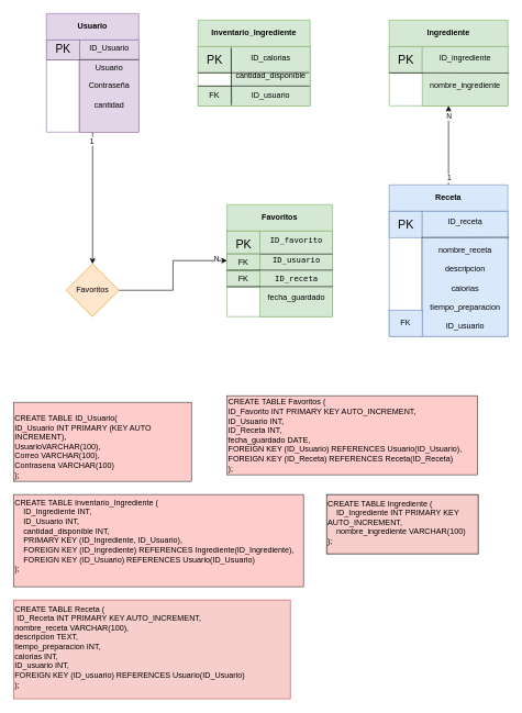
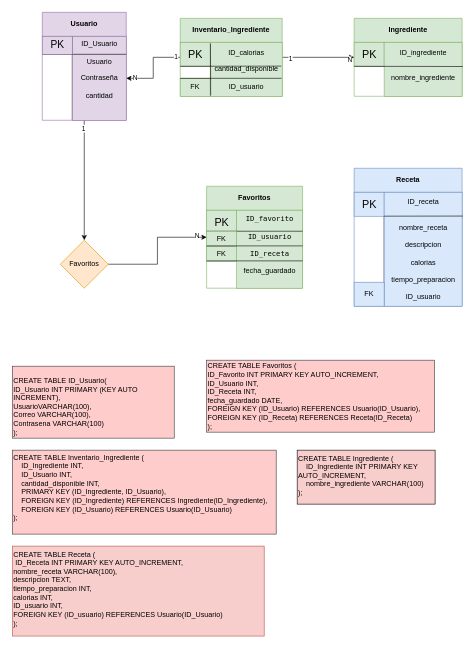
  <mxCell id="0" />
  <mxCell id="1" parent="0" />
  <mxCell id="2" value="Favoritos" style="swimlane;whiteSpace=wrap;html=1;startSize=40;align=center;fillColor=#d5e8d4;strokeColor=#82b366;" parent="1" vertex="1"><mxGeometry x="344" y="310" width="160" height="170" as="geometry"><mxRectangle x="340" y="415" width="50" height="30" as="alternateBounds" /></mxGeometry></mxCell>
  <mxCell id="3" value="PK" style="text;html=1;align=center;verticalAlign=middle;resizable=0;points=[];autosize=1;strokeColor=#82b366;fillColor=#d5e8d4;fontSize=18;" parent="2" vertex="1"><mxGeometry y="40" width="50" height="40" as="geometry" /></mxCell>
  <mxCell id="4" value="" style="endArrow=none;html=1;rounded=0;entryX=1.008;entryY=0.056;entryDx=0;entryDy=0;exitX=0.095;exitY=0.992;exitDx=0;exitDy=0;fontSize=12;entryPerimeter=0;exitPerimeter=0;" parent="2" source="5" edge="1"><mxGeometry width="50" height="50" relative="1" as="geometry"><mxPoint x="60" y="200" as="sourcePoint" /><mxPoint x="60.4" y="42.24" as="targetPoint" /></mxGeometry></mxCell>
  <mxCell id="5" value="&lt;code&gt;ID_favorito&lt;/code&gt;&lt;br&gt;&lt;div&gt;&lt;br&gt;&lt;/div&gt;&lt;div&gt;&lt;code&gt;ID_usuario&lt;/code&gt;&lt;br&gt;&lt;/div&gt;&lt;div&gt;&lt;br&gt;&lt;/div&gt;&lt;div&gt;&lt;code&gt;ID_receta&lt;/code&gt;&lt;br&gt;&lt;/div&gt;&lt;div&gt;&lt;br&gt;&lt;/div&gt;&lt;div&gt;fecha_guardado&lt;br&gt;&lt;/div&gt;&lt;div&gt;&lt;br&gt;&lt;/div&gt;" style="text;html=1;align=center;verticalAlign=middle;resizable=0;points=[];autosize=1;strokeColor=#82b366;fillColor=#d5e8d4;" parent="2" vertex="1"><mxGeometry x="50" y="40" width="110" height="130" as="geometry" /></mxCell>
  <mxCell id="6" value="" style="endArrow=none;html=1;rounded=0;exitX=0;exitY=0;exitDx=0;exitDy=0;" parent="2" source="7" edge="1"><mxGeometry width="50" height="50" relative="1" as="geometry"><mxPoint y="70" as="sourcePoint" /><mxPoint x="160" y="75" as="targetPoint" /><Array as="points"><mxPoint x="80" y="75" /></Array></mxGeometry></mxCell>
  <mxCell id="7" value="FK" style="rounded=0;whiteSpace=wrap;html=1;fillColor=#d5e8d4;strokeColor=#82b366;" parent="2" vertex="1"><mxGeometry y="75" width="50" height="25" as="geometry" /></mxCell>
  <mxCell id="8" value="FK" style="rounded=0;whiteSpace=wrap;html=1;fillColor=#d5e8d4;strokeColor=#82b366;" parent="2" vertex="1"><mxGeometry y="100" width="50" height="25" as="geometry" /></mxCell>
  <mxCell id="9" value="" style="endArrow=none;html=1;rounded=0;exitX=0;exitY=0;exitDx=0;exitDy=0;" parent="2" edge="1"><mxGeometry width="50" height="50" relative="1" as="geometry"><mxPoint y="99.43" as="sourcePoint" /><mxPoint x="160" y="99.43" as="targetPoint" /><Array as="points"><mxPoint x="80" y="99.43" /></Array></mxGeometry></mxCell>
  <mxCell id="10" value="" style="endArrow=none;html=1;rounded=0;exitX=0;exitY=0;exitDx=0;exitDy=0;" parent="2" edge="1"><mxGeometry width="50" height="50" relative="1" as="geometry"><mxPoint y="124.43" as="sourcePoint" /><mxPoint x="160" y="124.43" as="targetPoint" /><Array as="points"><mxPoint x="80" y="124.43" /></Array></mxGeometry></mxCell>
  <mxCell id="11" value="" style="edgeStyle=orthogonalEdgeStyle;rounded=0;orthogonalLoop=1;jettySize=auto;html=1;" parent="1" source="13" target="26" edge="1"><mxGeometry relative="1" as="geometry" /></mxCell>
  <mxCell id="12" value="1" style="edgeLabel;html=1;align=center;verticalAlign=middle;resizable=0;points=[];" parent="11" vertex="1" connectable="0"><mxGeometry x="-0.873" y="-2" relative="1" as="geometry"><mxPoint as="offset" /></mxGeometry></mxCell>
  <mxCell id="13" value="Usuario" style="swimlane;whiteSpace=wrap;html=1;startSize=40;fillColor=#e1d5e7;strokeColor=#9673a6;align=center;" parent="1" vertex="1"><mxGeometry x="70" y="20" width="140" height="180" as="geometry"><mxRectangle x="310" y="140" width="50" height="30" as="alternateBounds" /></mxGeometry></mxCell>
  <mxCell id="14" value="" style="endArrow=none;html=1;rounded=0;fontSize=12;" parent="13" edge="1"><mxGeometry width="50" height="50" relative="1" as="geometry"><mxPoint x="50" y="180" as="sourcePoint" /><mxPoint x="50" y="40" as="targetPoint" /></mxGeometry></mxCell>
  <mxCell id="15" value="ID_Usuario&lt;div&gt;&lt;br&gt;&lt;div&gt;Usuario&lt;/div&gt;&lt;div&gt;&lt;br&gt;&lt;/div&gt;&lt;div&gt;Contraseña&lt;/div&gt;&lt;div&gt;&lt;br&gt;&lt;/div&gt;&lt;div&gt;cantidad&lt;/div&gt;&lt;/div&gt;&lt;div&gt;&lt;br&gt;&lt;/div&gt;&lt;div&gt;&lt;br&gt;&lt;/div&gt;" style="text;html=1;align=center;verticalAlign=middle;resizable=0;points=[];autosize=1;strokeColor=#9673a6;fillColor=#e1d5e7;" parent="13" vertex="1"><mxGeometry x="50" y="40" width="90" height="140" as="geometry" /></mxCell>
  <mxCell id="16" value="" style="endArrow=none;html=1;rounded=0;" parent="13" edge="1"><mxGeometry width="50" height="50" relative="1" as="geometry"><mxPoint y="70" as="sourcePoint" /><mxPoint x="140" y="70" as="targetPoint" /></mxGeometry></mxCell>
  <mxCell id="17" value="PK" style="text;html=1;align=center;verticalAlign=middle;resizable=0;points=[];autosize=1;strokeColor=#9673a6;fillColor=#e1d5e7;fontSize=17;" parent="13" vertex="1"><mxGeometry y="40" width="50" height="30" as="geometry" /></mxCell>
  <mxCell id="18" value="&lt;div&gt;&lt;div&gt;&lt;br&gt;&lt;/div&gt;&lt;/div&gt;&lt;div&gt;&lt;br&gt;&lt;/div&gt;&lt;div&gt;&lt;br&gt;&lt;/div&gt;&lt;div&gt;&lt;br&gt;&lt;/div&gt;&lt;div&gt;&lt;br&gt;&lt;/div&gt;&lt;div&gt;&lt;span style=&quot;background-color: initial;&quot; class=&quot;hljs-keyword&quot;&gt;CREATE&lt;/span&gt;&lt;span style=&quot;background-color: initial;&quot;&gt;&amp;nbsp;&lt;/span&gt;&lt;span style=&quot;background-color: initial;&quot; class=&quot;hljs-keyword&quot;&gt;TABLE&amp;nbsp;&lt;/span&gt;ID_Usuario(&lt;br&gt;ID_Usuario&amp;nbsp;&lt;span class=&quot;hljs-type&quot;&gt;INT&lt;/span&gt;&amp;nbsp;&lt;span class=&quot;hljs-keyword&quot;&gt;PRIMARY&lt;/span&gt;&amp;nbsp;(KEY AUTO INCREMENT),&lt;div&gt;&lt;div&gt;Usuario&lt;span style=&quot;background-color: initial;&quot; class=&quot;hljs-type&quot;&gt;VARCHAR&lt;/span&gt;&lt;span style=&quot;background-color: initial;&quot;&gt;(100),&lt;/span&gt;&lt;/div&gt;&lt;div&gt;&lt;div&gt;Correo&amp;nbsp;&lt;span style=&quot;background-color: initial;&quot;&gt;VARCHAR&lt;/span&gt;&lt;span style=&quot;background-color: initial;&quot;&gt;(100),&amp;nbsp;&lt;/span&gt;&lt;/div&gt;&lt;/div&gt;Contrasena&amp;nbsp;&lt;span class=&quot;hljs-type&quot;&gt;VARCHAR&lt;/span&gt;(100)&amp;nbsp;&lt;div&gt;);&lt;/div&gt;&lt;div&gt;&lt;br&gt;&lt;/div&gt;&lt;div&gt;&lt;br&gt;&lt;/div&gt;&lt;/div&gt;&lt;div&gt;&lt;br&gt;&lt;/div&gt;&lt;div&gt;&lt;br style=&quot;text-align: center; text-wrap: nowrap;&quot;&gt;&lt;/div&gt;&lt;/div&gt;" style="text;html=1;align=left;verticalAlign=middle;whiteSpace=wrap;rounded=0;fillColor=#ffcccc;strokeColor=#36393d;" parent="1" vertex="1"><mxGeometry x="20" y="610" width="270" height="120" as="geometry" /></mxCell>
  <mxCell id="19" value="&lt;div&gt;CREATE TABLE Ingrediente (&lt;/div&gt;&lt;div&gt;&amp;nbsp; &amp;nbsp; ID_Ingrediente INT PRIMARY KEY AUTO_INCREMENT,&lt;/div&gt;&lt;div&gt;&amp;nbsp; &amp;nbsp; nombre_ingrediente VARCHAR(100)&lt;/div&gt;&lt;div&gt;);&lt;/div&gt;&lt;div&gt;&lt;br&gt;&lt;/div&gt;" style="text;whiteSpace=wrap;html=1;fillColor=#f8cecc;strokeColor=#000000;" parent="1" vertex="1"><mxGeometry x="495" y="750" width="230" height="90" as="geometry" /></mxCell>
  <mxCell id="20" value="&lt;span class=&quot;hljs-keyword&quot;&gt;CREATE&lt;/span&gt; &lt;span class=&quot;hljs-keyword&quot;&gt;TABLE&lt;/span&gt; Receta (&lt;div&gt;&amp;nbsp;ID_Receta &lt;span class=&quot;hljs-type&quot;&gt;INT&lt;/span&gt; &lt;span class=&quot;hljs-keyword&quot;&gt;PRIMARY&lt;/span&gt; KEY AUTO_INCREMENT,&lt;br/&gt;    nombre_receta &lt;span class=&quot;hljs-type&quot;&gt;VARCHAR&lt;/span&gt;(&lt;span class=&quot;hljs-number&quot;&gt;100&lt;/span&gt;),&lt;br/&gt;    descripcion TEXT,&lt;br/&gt;    tiempo_preparacion &lt;span class=&quot;hljs-type&quot;&gt;INT&lt;/span&gt;,&lt;br/&gt;    calorias &lt;span class=&quot;hljs-type&quot;&gt;INT&lt;/span&gt;,&lt;br/&gt;    ID_usuario &lt;span class=&quot;hljs-type&quot;&gt;INT&lt;/span&gt;,&lt;br/&gt;    &lt;span class=&quot;hljs-keyword&quot;&gt;FOREIGN&lt;/span&gt; KEY (ID_usuario) &lt;span class=&quot;hljs-keyword&quot;&gt;REFERENCES&lt;/span&gt; Usuario(ID_Usuario)&lt;br/&gt;);&lt;/div&gt;" style="text;whiteSpace=wrap;html=1;fillColor=#f8cecc;strokeColor=#b85450;" parent="1" vertex="1"><mxGeometry x="20" y="910" width="420" height="150" as="geometry" /></mxCell>
  <mxCell id="21" value="Ingrediente" style="swimlane;whiteSpace=wrap;html=1;startSize=40;align=center;fillColor=#d5e8d4;strokeColor=#82b366;" parent="1" vertex="1"><mxGeometry x="590" y="30" width="180" height="130" as="geometry"><mxRectangle x="610" y="110" width="80" height="30" as="alternateBounds" /></mxGeometry></mxCell>
  <mxCell id="22" value="PK" style="text;html=1;align=center;verticalAlign=middle;resizable=0;points=[];autosize=1;strokeColor=#82b366;fillColor=#d5e8d4;fontSize=18;" parent="21" vertex="1"><mxGeometry y="40" width="50" height="40" as="geometry" /></mxCell>
  <mxCell id="23" value="&lt;div&gt;&lt;br&gt;&lt;/div&gt;&lt;div&gt;&lt;br&gt;&lt;/div&gt;&lt;div&gt;&lt;br&gt;&lt;/div&gt;&lt;div&gt;&lt;br&gt;&lt;/div&gt;&lt;div&gt;&lt;br&gt;&lt;/div&gt;ID_ingrediente&lt;div&gt;&lt;br&gt;&lt;div&gt;&lt;br&gt;&lt;/div&gt;&lt;div&gt;nombre_ingrediente&lt;/div&gt;&lt;div&gt;&lt;br&gt;&lt;/div&gt;&lt;div&gt;&lt;br&gt;&lt;/div&gt;&lt;div&gt;&lt;br&gt;&lt;/div&gt;&lt;div&gt;&amp;nbsp;&lt;/div&gt;&lt;div&gt;&lt;br&gt;&lt;/div&gt;&lt;div&gt;&amp;nbsp;&lt;/div&gt;&lt;/div&gt;" style="text;html=1;align=center;verticalAlign=middle;resizable=1;points=[];autosize=1;strokeColor=#82b366;fillColor=#d5e8d4;rotation=0;movable=1;rotatable=1;deletable=1;editable=1;locked=0;connectable=1;" parent="21" vertex="1"><mxGeometry x="50" y="40" width="130" height="90" as="geometry" /></mxCell>
  <mxCell id="24" value="" style="endArrow=none;html=1;rounded=0;entryX=1.009;entryY=0.448;entryDx=0;entryDy=0;entryPerimeter=0;" parent="21" target="23" edge="1"><mxGeometry width="50" height="50" relative="1" as="geometry"><mxPoint y="80" as="sourcePoint" /><mxPoint x="140" y="80" as="targetPoint" /></mxGeometry></mxCell>
  <mxCell id="25" style="edgeStyle=orthogonalEdgeStyle;rounded=0;orthogonalLoop=1;jettySize=auto;html=1;entryX=0;entryY=0.5;entryDx=0;entryDy=0;" parent="1" source="26" edge="1" target="2"><mxGeometry relative="1" as="geometry"><mxPoint x="350" y="440" as="targetPoint" /></mxGeometry></mxCell>
  <mxCell id="26" value="Favoritos" style="rhombus;whiteSpace=wrap;html=1;fillColor=#ffe6cc;strokeColor=#d79b00;" parent="1" vertex="1"><mxGeometry x="100" y="400" width="80" height="80" as="geometry" /></mxCell>
  <mxCell id="27" value="N" style="edgeLabel;html=1;align=center;verticalAlign=middle;resizable=0;points=[];" parent="1" vertex="1" connectable="0"><mxGeometry x="609.997" y="70" as="geometry"><mxPoint x="-282" y="321" as="offset" /></mxGeometry></mxCell>
+ <mxCell id="28" value="" style="edgeStyle=orthogonalEdgeStyle;rounded=0;orthogonalLoop=1;jettySize=auto;html=1;entryX=0;entryY=0.5;entryDx=0;entryDy=0;" edge="1" parent="1" source="34" target="21"><mxGeometry relative="1" as="geometry"><mxPoint x="610" y="70" as="targetPoint" /></mxGeometry></mxCell>
+ <mxCell id="29" value="1" style="edgeLabel;html=1;align=center;verticalAlign=middle;resizable=0;points=[];" vertex="1" connectable="0" parent="28"><mxGeometry x="-0.771" y="-1" relative="1" as="geometry"><mxPoint x="-1" as="offset" /></mxGeometry></mxCell>
+ <mxCell id="30" value="N" style="edgeLabel;html=1;align=center;verticalAlign=middle;resizable=0;points=[];" vertex="1" connectable="0" parent="28"><mxGeometry x="0.686" relative="1" as="geometry"><mxPoint x="11" y="4" as="offset" /></mxGeometry></mxCell>
+ <mxCell id="31" value="" style="edgeStyle=orthogonalEdgeStyle;rounded=0;orthogonalLoop=1;jettySize=auto;html=1;" edge="1" parent="1" source="34" target="15"><mxGeometry relative="1" as="geometry" /></mxCell>
+ <mxCell id="32" value="1" style="edgeLabel;html=1;align=center;verticalAlign=middle;resizable=0;points=[];" vertex="1" connectable="0" parent="31"><mxGeometry x="-0.868" y="-1" relative="1" as="geometry"><mxPoint as="offset" /></mxGeometry></mxCell>
+ <mxCell id="33" value="N" style="edgeLabel;html=1;align=center;verticalAlign=middle;resizable=0;points=[];" vertex="1" connectable="0" parent="31"><mxGeometry x="0.781" y="-2" relative="1" as="geometry"><mxPoint as="offset" /></mxGeometry></mxCell>
  <mxCell id="34" value="Inventario_Ingrediente" style="swimlane;whiteSpace=wrap;html=1;startSize=40;align=center;fillColor=#d5e8d4;strokeColor=#82b366;" parent="1" vertex="1"><mxGeometry x="300" y="30" width="170" height="130" as="geometry"><mxRectangle x="320" y="155" width="140" height="30" as="alternateBounds" /></mxGeometry></mxCell>
  <mxCell id="35" value="PK" style="text;html=1;align=center;verticalAlign=middle;resizable=0;points=[];autosize=1;strokeColor=#82b366;fillColor=#d5e8d4;fontSize=18;" parent="34" vertex="1"><mxGeometry y="40" width="50" height="40" as="geometry" /></mxCell>
  <mxCell id="36" value="FK" style="rounded=0;whiteSpace=wrap;html=1;fillColor=#d5e8d4;strokeColor=#82b366;" parent="34" vertex="1"><mxGeometry y="100" width="50" height="30" as="geometry" /></mxCell>
  <mxCell id="37" value="&lt;div&gt;&lt;br&gt;&lt;/div&gt;&lt;div&gt;&lt;br&gt;&lt;/div&gt;&lt;div&gt;&lt;br&gt;&lt;/div&gt;&lt;div&gt;&lt;br&gt;&lt;/div&gt;ID_calorias&lt;div&gt;&lt;div&gt;&lt;br&gt;&lt;/div&gt;&lt;div&gt;cantidad_disponible&lt;/div&gt;&lt;div&gt;&lt;br&gt;&lt;/div&gt;&lt;div&gt;ID_usuario&lt;/div&gt;&lt;div&gt;&lt;br&gt;&lt;/div&gt;&lt;div&gt;&lt;br&gt;&lt;/div&gt;&lt;div&gt;&lt;br&gt;&lt;/div&gt;&lt;div&gt;&lt;br&gt;&lt;/div&gt;&lt;/div&gt;" style="text;html=1;align=center;verticalAlign=middle;resizable=1;points=[];autosize=1;strokeColor=#82b366;fillColor=#d5e8d4;movable=1;rotatable=1;deletable=1;editable=1;locked=0;connectable=1;rounded=0;" parent="34" vertex="1"><mxGeometry x="50" y="40" width="120" height="90" as="geometry" /></mxCell>
  <mxCell id="38" value="" style="endArrow=none;html=1;rounded=0;entryX=1.008;entryY=0.056;entryDx=0;entryDy=0;exitX=0.006;exitY=0.985;exitDx=0;exitDy=0;fontSize=12;entryPerimeter=0;exitPerimeter=0;" parent="34" source="37" target="35" edge="1"><mxGeometry width="50" height="50" relative="1" as="geometry"><mxPoint x="50" y="200" as="sourcePoint" /><mxPoint x="50" as="targetPoint" /></mxGeometry></mxCell>
  <mxCell id="39" value="" style="endArrow=none;html=1;rounded=0;entryX=0.988;entryY=0.441;entryDx=0;entryDy=0;entryPerimeter=0;" parent="34" target="37" edge="1"><mxGeometry width="50" height="50" relative="1" as="geometry"><mxPoint y="80" as="sourcePoint" /><mxPoint x="140" y="80" as="targetPoint" /></mxGeometry></mxCell>
  <mxCell id="40" value="" style="endArrow=none;html=1;rounded=0;entryX=0.988;entryY=0.441;entryDx=0;entryDy=0;entryPerimeter=0;" parent="34" edge="1"><mxGeometry width="50" height="50" relative="1" as="geometry"><mxPoint y="100" as="sourcePoint" /><mxPoint x="169" y="100" as="targetPoint" /></mxGeometry></mxCell>
- <mxCell id="41" value="" style="edgeStyle=orthogonalEdgeStyle;rounded=0;orthogonalLoop=1;jettySize=auto;html=1;entryX=0.5;entryY=1;entryDx=0;entryDy=0;" edge="1" parent="1" source="44" target="21"><mxGeometry relative="1" as="geometry"><mxPoint x="760" y="260" as="targetPoint" /></mxGeometry></mxCell>
- <mxCell id="42" value="1" style="edgeLabel;html=1;align=center;verticalAlign=middle;resizable=0;points=[];" vertex="1" connectable="0" parent="41"><mxGeometry x="-0.825" relative="1" as="geometry"><mxPoint as="offset" /></mxGeometry></mxCell>
- <mxCell id="43" value="N" style="edgeLabel;html=1;align=center;verticalAlign=middle;resizable=0;points=[];" vertex="1" connectable="0" parent="41"><mxGeometry x="0.755" relative="1" as="geometry"><mxPoint as="offset" /></mxGeometry></mxCell>
  <mxCell id="44" value="Receta" style="swimlane;whiteSpace=wrap;html=1;startSize=40;align=center;fillColor=#dae8fc;strokeColor=#6c8ebf;" parent="1" vertex="1"><mxGeometry x="590" y="280" width="180" height="230" as="geometry"><mxRectangle x="625" y="390" width="50" height="30" as="alternateBounds" /></mxGeometry></mxCell>
  <mxCell id="45" value="PK" style="text;html=1;align=center;verticalAlign=middle;resizable=0;points=[];autosize=1;strokeColor=#6c8ebf;fillColor=#dae8fc;fontSize=18;" parent="44" vertex="1"><mxGeometry y="40" width="50" height="40" as="geometry" /></mxCell>
  <mxCell id="46" value="" style="endArrow=none;html=1;rounded=0;entryX=1.008;entryY=0.056;entryDx=0;entryDy=0;fontSize=12;entryPerimeter=0;" parent="44" edge="1"><mxGeometry width="50" height="50" relative="1" as="geometry"><mxPoint x="50" y="200" as="sourcePoint" /><mxPoint x="50.0" y="80" as="targetPoint" /></mxGeometry></mxCell>
  <mxCell id="47" value="ID_receta&lt;div&gt;&lt;br&gt;&lt;div&gt;&lt;br&gt;&lt;/div&gt;&lt;div&gt;nombre_receta&lt;/div&gt;&lt;div&gt;&lt;br&gt;&lt;/div&gt;&lt;div&gt;descripcion&lt;/div&gt;&lt;div&gt;&lt;br&gt;&lt;/div&gt;&lt;div&gt;calorias&lt;/div&gt;&lt;div&gt;&lt;br&gt;&lt;/div&gt;&lt;div&gt;tiempo_preparacion&lt;/div&gt;&lt;div&gt;&lt;br&gt;&lt;/div&gt;&lt;div&gt;ID_usuario&lt;/div&gt;&lt;/div&gt;" style="text;html=1;align=center;verticalAlign=middle;resizable=0;points=[];autosize=1;strokeColor=#6c8ebf;fillColor=#dae8fc;" parent="44" vertex="1"><mxGeometry x="50" y="40" width="130" height="190" as="geometry" /></mxCell>
  <mxCell id="48" value="FK" style="rounded=0;whiteSpace=wrap;html=1;fillColor=#dae8fc;strokeColor=#6c8ebf;" parent="44" vertex="1"><mxGeometry y="190" width="50" height="40" as="geometry" /></mxCell>
  <mxCell id="49" value="" style="endArrow=none;html=1;rounded=0;entryX=1.01;entryY=0.209;entryDx=0;entryDy=0;entryPerimeter=0;exitX=0;exitY=0.21;exitDx=0;exitDy=0;exitPerimeter=0;" parent="44" source="47" target="47" edge="1"><mxGeometry width="50" height="50" relative="1" as="geometry"><mxPoint x="40" y="81" as="sourcePoint" /><mxPoint x="201" y="80" as="targetPoint" /></mxGeometry></mxCell>
  <mxCell id="50" value="&lt;div&gt;&lt;div&gt;&lt;div&gt;CREATE TABLE Inventario_Ingrediente (&lt;/div&gt;&lt;div&gt;&amp;nbsp; &amp;nbsp; ID_Ingrediente INT,&lt;/div&gt;&lt;div&gt;&amp;nbsp; &amp;nbsp; ID_Usuario INT,&lt;/div&gt;&lt;div&gt;&amp;nbsp; &amp;nbsp; cantidad_disponible INT,&lt;/div&gt;&lt;div&gt;&amp;nbsp; &amp;nbsp; PRIMARY KEY (ID_Ingrediente, ID_Usuario),&lt;/div&gt;&lt;div&gt;&amp;nbsp; &amp;nbsp; FOREIGN KEY (ID_Ingrediente) REFERENCES Ingrediente(ID_Ingrediente),&lt;/div&gt;&lt;div&gt;&amp;nbsp; &amp;nbsp; FOREIGN KEY (ID_Usuario) REFERENCES Usuario(ID_Usuario)&lt;/div&gt;&lt;div&gt;);&lt;/div&gt;&lt;/div&gt;&lt;/div&gt;&lt;div&gt;&lt;br&gt;&lt;/div&gt;" style="text;html=1;align=left;verticalAlign=middle;whiteSpace=wrap;rounded=0;fillColor=#ffcccc;strokeColor=#36393d;" vertex="1" parent="1"><mxGeometry x="20" y="750" width="440" height="140" as="geometry" /></mxCell>
  <mxCell id="51" value="&lt;div&gt;&lt;div&gt;&lt;span class=&quot;hljs-keyword&quot;&gt;CREATE&lt;/span&gt; &lt;span class=&quot;hljs-keyword&quot;&gt;TABLE&lt;/span&gt; Favoritos (&lt;br/&gt;    ID_Favorito &lt;span class=&quot;hljs-type&quot;&gt;INT&lt;/span&gt; &lt;span class=&quot;hljs-keyword&quot;&gt;PRIMARY&lt;/span&gt; KEY AUTO_INCREMENT,&lt;br/&gt;    ID_Usuario &lt;span class=&quot;hljs-type&quot;&gt;INT&lt;/span&gt;,&lt;br/&gt;    ID_Receta &lt;span class=&quot;hljs-type&quot;&gt;INT&lt;/span&gt;,&lt;br/&gt;    fecha_guardado &lt;span class=&quot;hljs-type&quot;&gt;DATE&lt;/span&gt;,&lt;br/&gt;    &lt;span class=&quot;hljs-keyword&quot;&gt;FOREIGN&lt;/span&gt; KEY (ID_Usuario) &lt;span class=&quot;hljs-keyword&quot;&gt;REFERENCES&lt;/span&gt; Usuario(ID_Usuario),&lt;br/&gt;    &lt;span class=&quot;hljs-keyword&quot;&gt;FOREIGN&lt;/span&gt; KEY (ID_Receta) &lt;span class=&quot;hljs-keyword&quot;&gt;REFERENCES&lt;/span&gt; Receta(ID_Receta)&lt;br/&gt;);&lt;br&gt;&lt;/div&gt;&lt;/div&gt;" style="text;html=1;align=left;verticalAlign=middle;whiteSpace=wrap;rounded=0;fillColor=#ffcccc;strokeColor=#36393d;" vertex="1" parent="1"><mxGeometry x="344" y="600" width="380" height="120" as="geometry" /></mxCell>
